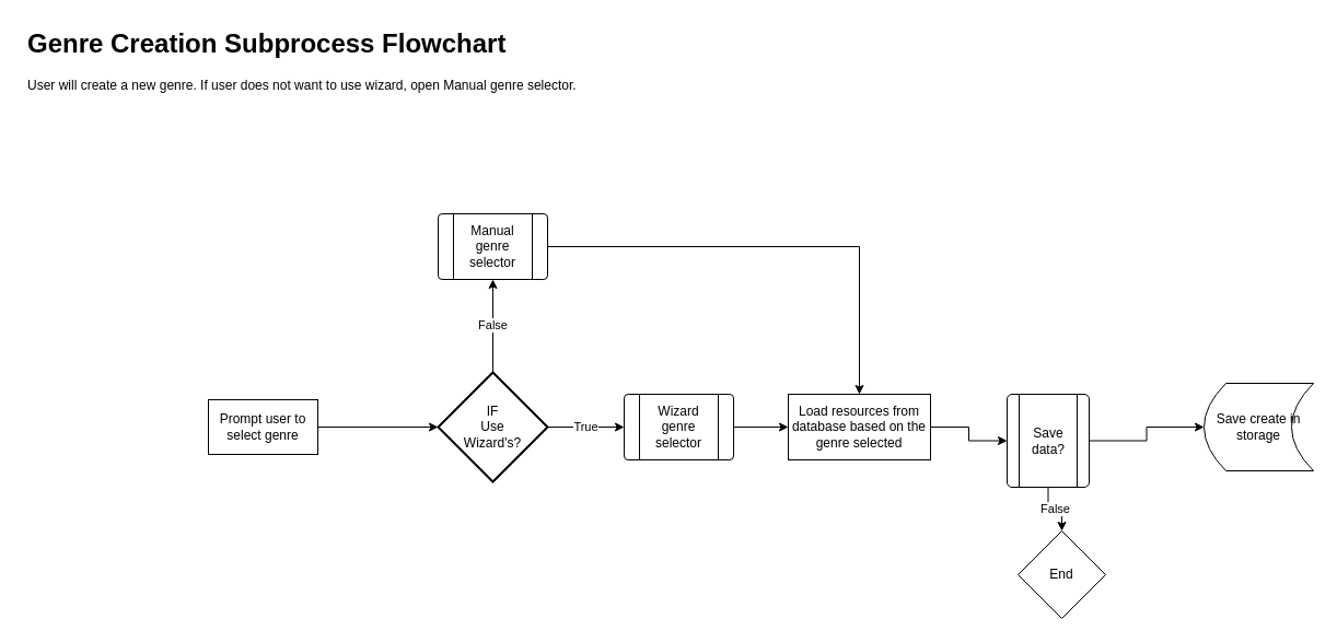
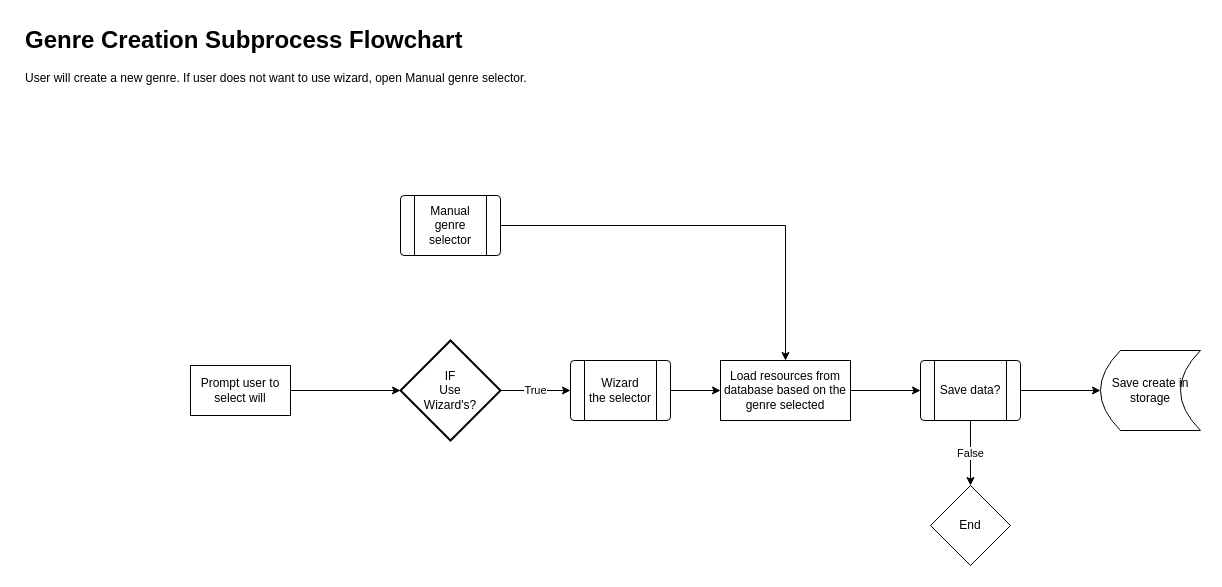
  <mxCell id="0" />
  <mxCell id="1" parent="0" />
  <mxCell id="2" style="edgeStyle=orthogonalEdgeStyle;rounded=0;orthogonalLoop=1;jettySize=auto;html=1;" parent="1" source="3" target="8" edge="1"><mxGeometry relative="1" as="geometry" /></mxCell>
- <mxCell id="3" value="Prompt user to select genre" style="rounded=0;whiteSpace=wrap;html=1;" parent="1" vertex="1"><mxGeometry x="190" y="365" width="100" height="50" as="geometry" /></mxCell>
+ <mxCell id="3" value="Prompt user to select will" style="rounded=0;whiteSpace=wrap;html=1;" parent="1" vertex="1"><mxGeometry x="190" y="365" width="100" height="50" as="geometry" /></mxCell>
  <mxCell id="4" style="edgeStyle=orthogonalEdgeStyle;rounded=0;orthogonalLoop=1;jettySize=auto;html=1;entryX=0;entryY=0.5;entryDx=0;entryDy=0;" parent="1" source="5" target="17" edge="1"><mxGeometry relative="1" as="geometry" /></mxCell>
- <mxCell id="5" value="Wizard&lt;br&gt;genre selector" style="verticalLabelPosition=middle;verticalAlign=middle;html=1;shape=process;whiteSpace=wrap;rounded=1;size=0.14;arcSize=6;labelPosition=center;align=center;" parent="1" vertex="1"><mxGeometry x="570" y="360" width="100" height="60" as="geometry" /></mxCell>
- <mxCell id="6" value="False" style="edgeStyle=orthogonalEdgeStyle;rounded=0;orthogonalLoop=1;jettySize=auto;html=1;entryX=0.5;entryY=1;entryDx=0;entryDy=0;" parent="1" source="8" target="10" edge="1"><mxGeometry relative="1" as="geometry" /></mxCell>
+ <mxCell id="5" value="Wizard&lt;br&gt;the selector" style="verticalLabelPosition=middle;verticalAlign=middle;html=1;shape=process;whiteSpace=wrap;rounded=1;size=0.14;arcSize=6;labelPosition=center;align=center;" parent="1" vertex="1"><mxGeometry x="570" y="360" width="100" height="60" as="geometry" /></mxCell>
  <mxCell id="7" value="True" style="edgeStyle=orthogonalEdgeStyle;rounded=0;orthogonalLoop=1;jettySize=auto;html=1;entryX=0;entryY=0.5;entryDx=0;entryDy=0;" parent="1" source="8" target="5" edge="1"><mxGeometry relative="1" as="geometry" /></mxCell>
  <mxCell id="8" value="IF&lt;br&gt;Use&lt;br&gt;Wizard's?" style="strokeWidth=2;html=1;shape=mxgraph.flowchart.decision;whiteSpace=wrap;" parent="1" vertex="1"><mxGeometry x="400" y="340" width="100" height="100" as="geometry" /></mxCell>
  <mxCell id="9" style="edgeStyle=orthogonalEdgeStyle;rounded=0;orthogonalLoop=1;jettySize=auto;html=1;entryX=0.5;entryY=0;entryDx=0;entryDy=0;" parent="1" source="10" target="17" edge="1"><mxGeometry relative="1" as="geometry" /></mxCell>
  <mxCell id="10" value="Manual&lt;br&gt;genre selector" style="verticalLabelPosition=middle;verticalAlign=middle;html=1;shape=process;whiteSpace=wrap;rounded=1;size=0.14;arcSize=6;labelPosition=center;align=center;" parent="1" vertex="1"><mxGeometry x="400" y="195" width="100" height="60" as="geometry" /></mxCell>
  <mxCell id="11" value="False" style="edgeStyle=orthogonalEdgeStyle;rounded=0;orthogonalLoop=1;jettySize=auto;html=1;entryX=0.5;entryY=0;entryDx=0;entryDy=0;" parent="1" source="13" target="15" edge="1"><mxGeometry relative="1" as="geometry" /></mxCell>
  <mxCell id="12" style="edgeStyle=orthogonalEdgeStyle;rounded=0;orthogonalLoop=1;jettySize=auto;html=1;entryX=0;entryY=0.5;entryDx=0;entryDy=0;" edge="1" parent="1" source="13" target="14"><mxGeometry relative="1" as="geometry" /></mxCell>
- <mxCell id="13" value="Save data?" style="verticalLabelPosition=middle;verticalAlign=middle;html=1;shape=process;whiteSpace=wrap;rounded=1;size=0.14;arcSize=6;labelPosition=center;align=center;" parent="1" vertex="1"><mxGeometry x="920" y="360" width="75" height="85" as="geometry" /></mxCell>
+ <mxCell id="13" value="Save data?" style="verticalLabelPosition=middle;verticalAlign=middle;html=1;shape=process;whiteSpace=wrap;rounded=1;size=0.14;arcSize=6;labelPosition=center;align=center;" parent="1" vertex="1"><mxGeometry x="920" y="360" width="100" height="60" as="geometry" /></mxCell>
  <mxCell id="14" value="Save create in&lt;br&gt;storage" style="shape=dataStorage;whiteSpace=wrap;html=1;fixedSize=1;" parent="1" vertex="1"><mxGeometry x="1100" y="350" width="100" height="80" as="geometry" /></mxCell>
  <mxCell id="15" value="End" style="rhombus;whiteSpace=wrap;html=1;" parent="1" vertex="1"><mxGeometry x="930" y="485" width="80" height="80" as="geometry" /></mxCell>
  <mxCell id="16" style="edgeStyle=orthogonalEdgeStyle;rounded=0;orthogonalLoop=1;jettySize=auto;html=1;entryX=0;entryY=0.5;entryDx=0;entryDy=0;" edge="1" parent="1" source="17" target="13"><mxGeometry relative="1" as="geometry" /></mxCell>
  <mxCell id="17" value="Load resources from database based on the genre selected" style="rounded=0;whiteSpace=wrap;html=1;" parent="1" vertex="1"><mxGeometry x="720" y="360" width="130" height="60" as="geometry" /></mxCell>
  <mxCell id="18" value="&lt;h1&gt;Genre Creation Subprocess Flowchart&lt;/h1&gt;&lt;p&gt;User will create a new genre. If user does not want to use wizard, open Manual genre selector.&lt;/p&gt;" style="text;html=1;strokeColor=none;fillColor=none;spacing=5;spacingTop=-20;whiteSpace=wrap;overflow=hidden;rounded=0;" vertex="1" parent="1"><mxGeometry x="20" y="20" width="830" height="120" as="geometry" /></mxCell>
